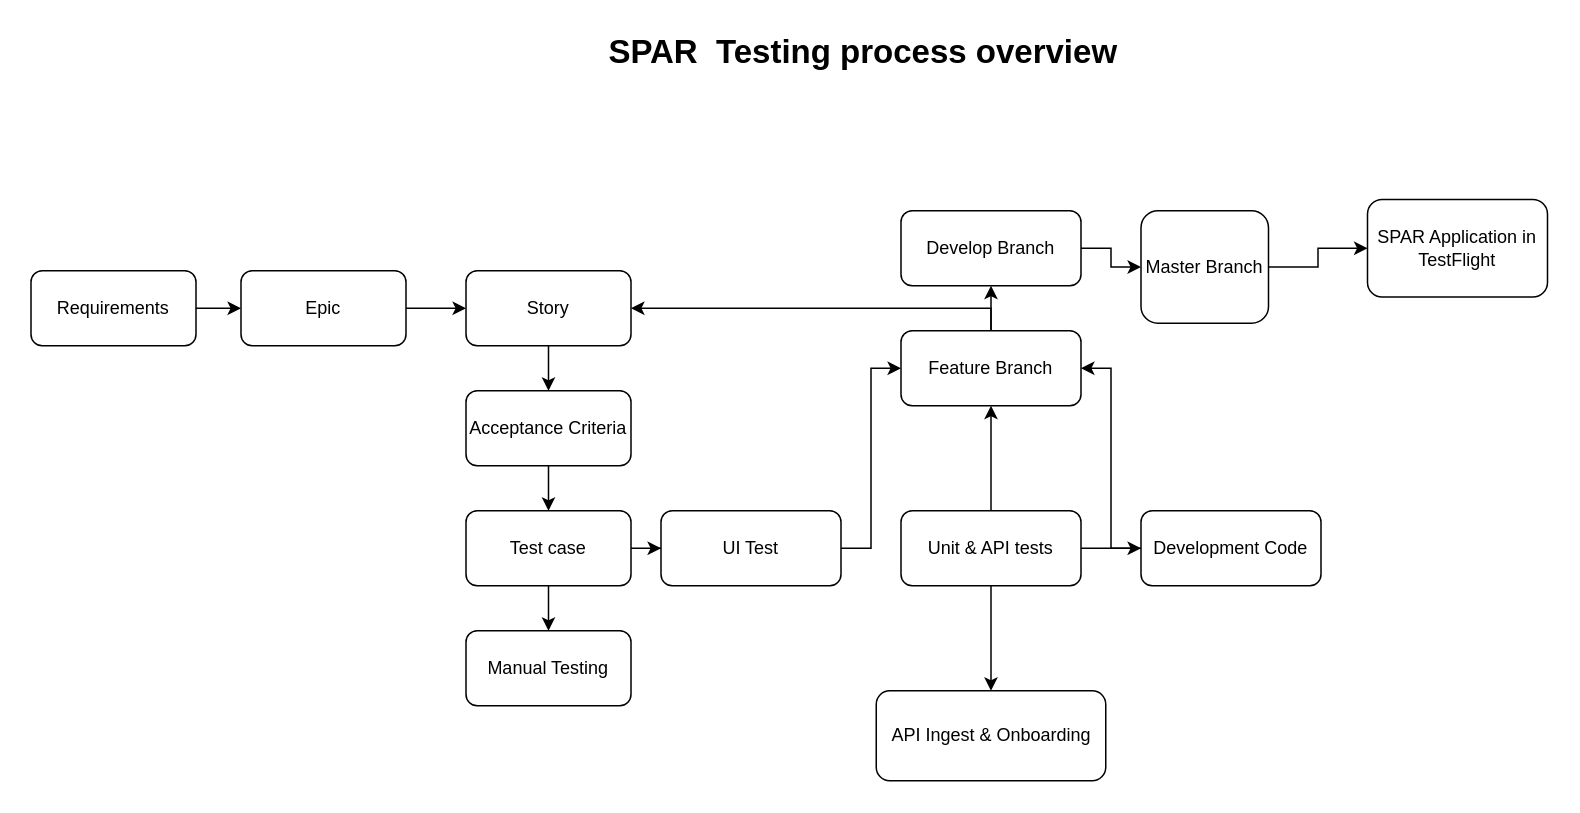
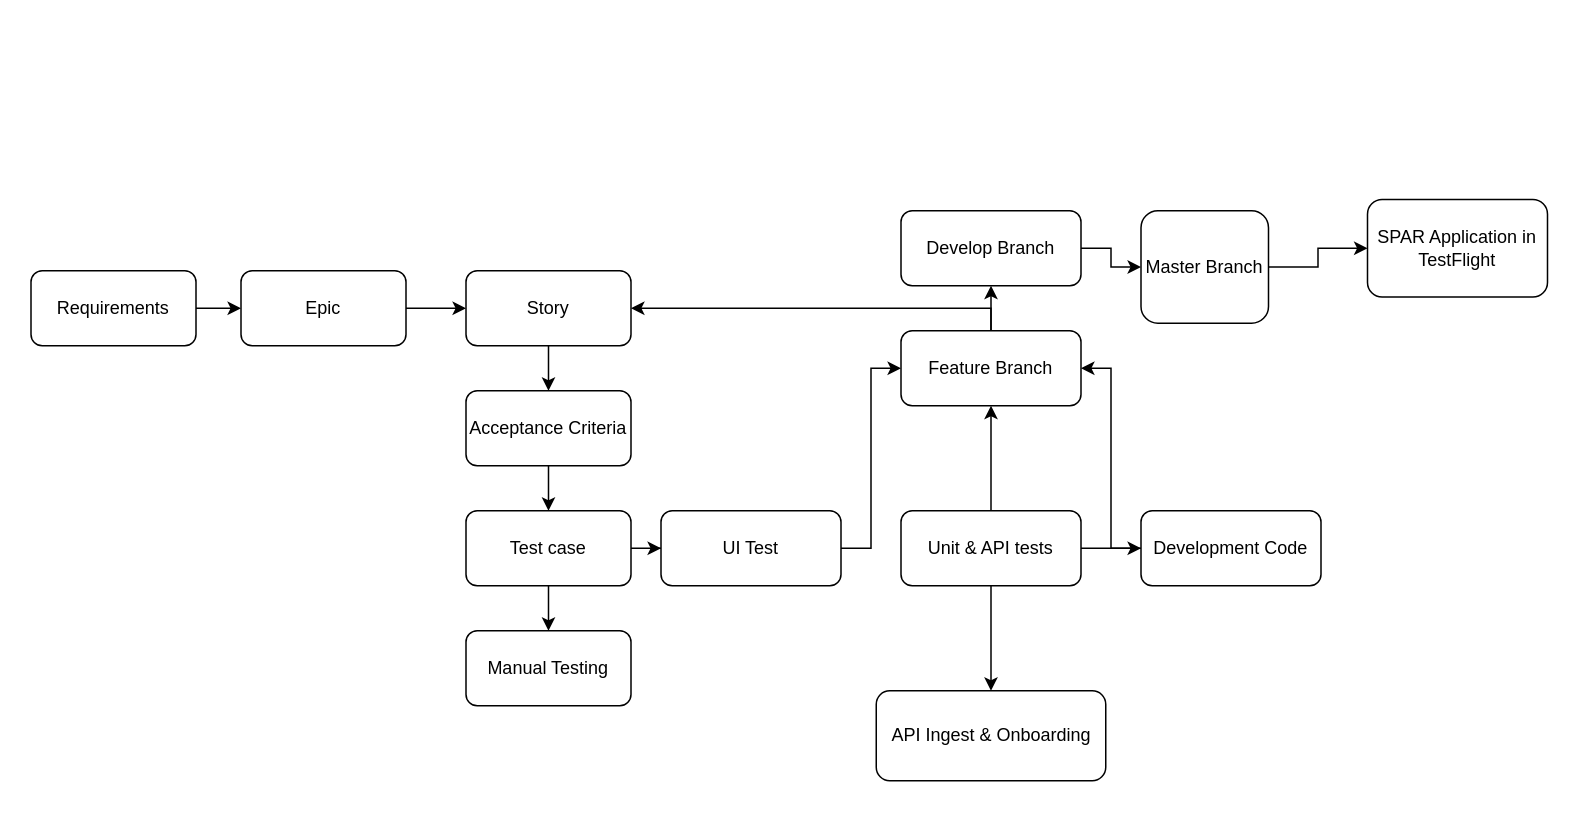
  <mxCell id="0" />
  <mxCell id="1" parent="0" />
  <mxCell id="2" value="" style="edgeStyle=orthogonalEdgeStyle;rounded=0;orthogonalLoop=1;jettySize=auto;html=1;" edge="1" parent="1" source="3" target="7"><mxGeometry relative="1" as="geometry" /></mxCell>
  <mxCell id="3" value="Requirements" style="rounded=1;whiteSpace=wrap;html=1;" vertex="1" parent="1"><mxGeometry x="20" y="180" width="110" height="50" as="geometry" /></mxCell>
  <mxCell id="4" value="" style="edgeStyle=orthogonalEdgeStyle;rounded=0;orthogonalLoop=1;jettySize=auto;html=1;" edge="1" parent="1" source="5" target="12"><mxGeometry relative="1" as="geometry" /></mxCell>
  <mxCell id="5" value="Acceptance Criteria" style="rounded=1;whiteSpace=wrap;html=1;" vertex="1" parent="1"><mxGeometry x="310" y="260" width="110" height="50" as="geometry" /></mxCell>
  <mxCell id="6" value="" style="edgeStyle=orthogonalEdgeStyle;rounded=0;orthogonalLoop=1;jettySize=auto;html=1;" edge="1" parent="1" source="7" target="9"><mxGeometry relative="1" as="geometry" /></mxCell>
  <mxCell id="7" value="Epic" style="rounded=1;whiteSpace=wrap;html=1;" vertex="1" parent="1"><mxGeometry x="160" y="180" width="110" height="50" as="geometry" /></mxCell>
  <mxCell id="8" value="" style="edgeStyle=orthogonalEdgeStyle;rounded=0;orthogonalLoop=1;jettySize=auto;html=1;entryX=0.5;entryY=0;entryDx=0;entryDy=0;" edge="1" parent="1" source="9" target="5"><mxGeometry relative="1" as="geometry" /></mxCell>
  <mxCell id="9" value="Story" style="rounded=1;whiteSpace=wrap;html=1;" vertex="1" parent="1"><mxGeometry x="310" y="180" width="110" height="50" as="geometry" /></mxCell>
  <mxCell id="10" value="" style="edgeStyle=orthogonalEdgeStyle;rounded=0;orthogonalLoop=1;jettySize=auto;html=1;" edge="1" parent="1" source="12" target="18"><mxGeometry relative="1" as="geometry" /></mxCell>
  <mxCell id="11" value="" style="edgeStyle=orthogonalEdgeStyle;rounded=0;orthogonalLoop=1;jettySize=auto;html=1;" edge="1" parent="1" source="12"><mxGeometry relative="1" as="geometry"><mxPoint x="365" y="420" as="targetPoint" /></mxGeometry></mxCell>
  <mxCell id="12" value="Test case" style="rounded=1;whiteSpace=wrap;html=1;" vertex="1" parent="1"><mxGeometry x="310" y="340" width="110" height="50" as="geometry" /></mxCell>
  <mxCell id="13" value="" style="edgeStyle=orthogonalEdgeStyle;rounded=0;orthogonalLoop=1;jettySize=auto;html=1;" edge="1" parent="1" source="16" target="21"><mxGeometry relative="1" as="geometry" /></mxCell>
  <mxCell id="14" style="edgeStyle=orthogonalEdgeStyle;rounded=0;orthogonalLoop=1;jettySize=auto;html=1;entryX=0;entryY=0.5;entryDx=0;entryDy=0;" edge="1" parent="1" source="16" target="23"><mxGeometry relative="1" as="geometry" /></mxCell>
  <mxCell id="15" value="" style="edgeStyle=orthogonalEdgeStyle;rounded=0;orthogonalLoop=1;jettySize=auto;html=1;" edge="1" parent="1" source="16" target="31"><mxGeometry relative="1" as="geometry" /></mxCell>
  <mxCell id="16" value="Unit &amp;amp; API tests" style="rounded=1;whiteSpace=wrap;html=1;" vertex="1" parent="1"><mxGeometry x="600" y="340" width="120" height="50" as="geometry" /></mxCell>
  <mxCell id="17" style="edgeStyle=orthogonalEdgeStyle;rounded=0;orthogonalLoop=1;jettySize=auto;html=1;entryX=0;entryY=0.5;entryDx=0;entryDy=0;" edge="1" parent="1" source="18" target="21"><mxGeometry relative="1" as="geometry" /></mxCell>
  <mxCell id="18" value="UI Test" style="rounded=1;whiteSpace=wrap;html=1;" vertex="1" parent="1"><mxGeometry x="440" y="340" width="120" height="50" as="geometry" /></mxCell>
  <mxCell id="19" value="" style="edgeStyle=orthogonalEdgeStyle;rounded=0;orthogonalLoop=1;jettySize=auto;html=1;" edge="1" parent="1" source="21" target="25"><mxGeometry relative="1" as="geometry" /></mxCell>
  <mxCell id="20" style="edgeStyle=orthogonalEdgeStyle;rounded=0;orthogonalLoop=1;jettySize=auto;html=1;entryX=1;entryY=0.5;entryDx=0;entryDy=0;" edge="1" parent="1" source="21" target="9"><mxGeometry relative="1" as="geometry"><mxPoint x="560" y="245" as="targetPoint" /><Array as="points"><mxPoint x="660" y="205" /></Array></mxGeometry></mxCell>
  <mxCell id="21" value="Feature Branch" style="rounded=1;whiteSpace=wrap;html=1;" vertex="1" parent="1"><mxGeometry x="600" y="220" width="120" height="50" as="geometry" /></mxCell>
  <mxCell id="22" style="edgeStyle=orthogonalEdgeStyle;rounded=0;orthogonalLoop=1;jettySize=auto;html=1;entryX=1;entryY=0.5;entryDx=0;entryDy=0;" edge="1" parent="1" source="23" target="21"><mxGeometry relative="1" as="geometry" /></mxCell>
  <mxCell id="23" value="Development Code" style="rounded=1;whiteSpace=wrap;html=1;" vertex="1" parent="1"><mxGeometry x="760" y="340" width="120" height="50" as="geometry" /></mxCell>
  <mxCell id="24" value="" style="edgeStyle=orthogonalEdgeStyle;rounded=0;orthogonalLoop=1;jettySize=auto;html=1;" edge="1" parent="1" source="25" target="29"><mxGeometry relative="1" as="geometry" /></mxCell>
  <mxCell id="25" value="Develop Branch" style="rounded=1;whiteSpace=wrap;html=1;" vertex="1" parent="1"><mxGeometry x="600" y="140" width="120" height="50" as="geometry" /></mxCell>
  <mxCell id="26" value="Manual Testing" style="rounded=1;whiteSpace=wrap;html=1;" vertex="1" parent="1"><mxGeometry x="310" y="420" width="110" height="50" as="geometry" /></mxCell>
  <mxCell id="27" value="SPAR Application in TestFlight" style="rounded=1;whiteSpace=wrap;html=1;" vertex="1" parent="1"><mxGeometry x="911" y="132.5" width="120" height="65" as="geometry" /></mxCell>
  <mxCell id="28" value="" style="edgeStyle=orthogonalEdgeStyle;rounded=0;orthogonalLoop=1;jettySize=auto;html=1;" edge="1" parent="1" source="29" target="27"><mxGeometry relative="1" as="geometry" /></mxCell>
  <mxCell id="29" value="Master Branch" style="rounded=1;whiteSpace=wrap;html=1;" vertex="1" parent="1"><mxGeometry x="760" y="140" width="85" height="75" as="geometry" /></mxCell>
- <mxCell id="30" value="&lt;b&gt;&lt;font style=&quot;font-size: 22px&quot;&gt;SPAR &amp;nbsp;Testing process overview&lt;/font&gt;&lt;/b&gt;" style="text;html=1;strokeColor=none;fillColor=none;align=center;verticalAlign=middle;whiteSpace=wrap;rounded=0;" vertex="1" parent="1"><mxGeometry x="380" y="20" width="390" height="30" as="geometry" /></mxCell>
  <mxCell id="31" value="API Ingest &amp;amp; Onboarding" style="rounded=1;whiteSpace=wrap;html=1;" vertex="1" parent="1"><mxGeometry x="583.5" y="460" width="153" height="60" as="geometry" /></mxCell>
